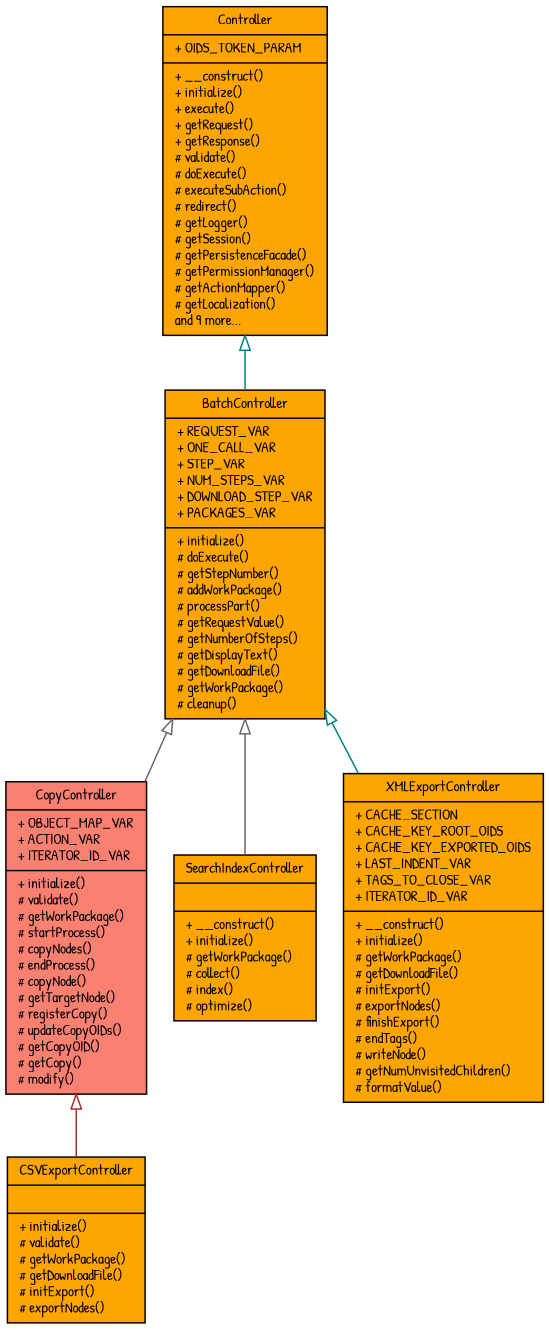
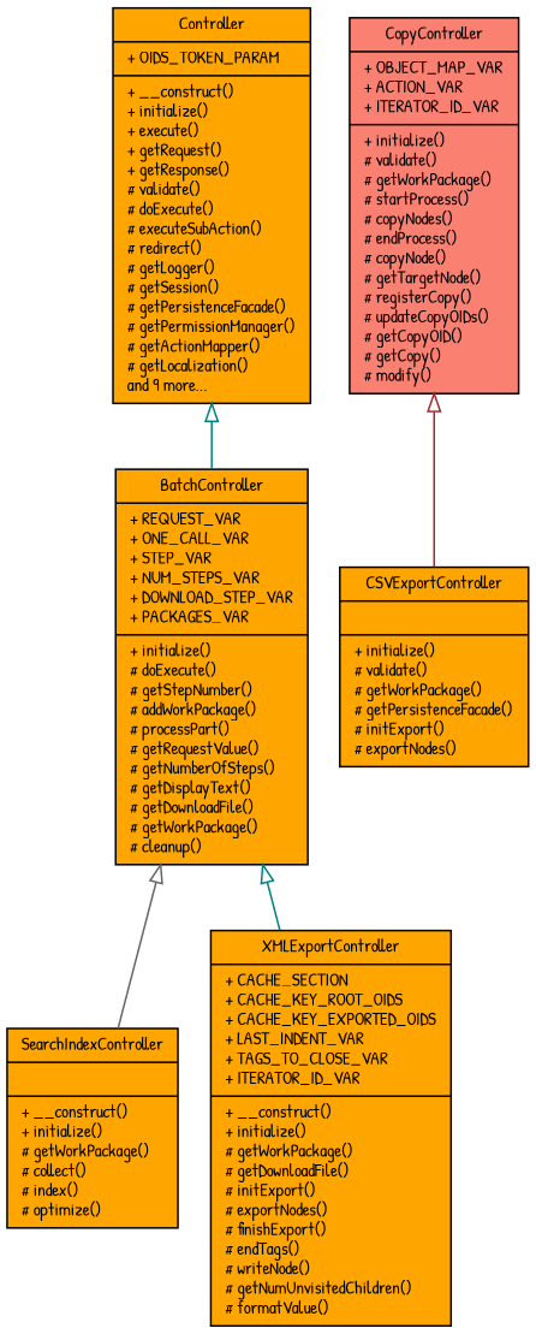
  digraph {
    fontname="Patrick Hand"
    node [color=black fillcolor=orange fontname="Patrick Hand" fontsize=10 shape=record style=filled]
    edge [arrowtail=onormal color=gray40 dir=back fontname="Patrick Hand" fontsize=10 labelfontname=Helvetica labelfontsize=10 style=solid]
    n1 [fontcolor=black height=0.2 label="{BatchController\n|+ REQUEST_VAR\l+ ONE_CALL_VAR\l+ STEP_VAR\l+ NUM_STEPS_VAR\l+ DOWNLOAD_STEP_VAR\l+ PACKAGES_VAR\l|+ initialize()\l# doExecute()\l# getStepNumber()\l# addWorkPackage()\l# processPart()\l# getRequestValue()\l# getNumberOfSteps()\l# getDisplayText()\l# getDownloadFile()\l# getWorkPackage()\l# cleanup()\l}" width=0.4]
    n2 [fillcolor=salmon height=0.2 label="{CopyController\n|+ OBJECT_MAP_VAR\l+ ACTION_VAR\l+ ITERATOR_ID_VAR\l|+ initialize()\l# validate()\l# getWorkPackage()\l# startProcess()\l# copyNodes()\l# endProcess()\l# copyNode()\l# getTargetNode()\l# registerCopy()\l# updateCopyOIDs()\l# getCopyOID()\l# getCopy()\l# modify()\l}" width=0.4]
    n3 [height=0.2 label="{SearchIndexController\n||+ __construct()\l+ initialize()\l# getWorkPackage()\l# collect()\l# index()\l# optimize()\l}" width=0.4]
    n4 [height=0.2 label="{XMLExportController\n|+ CACHE_SECTION\l+ CACHE_KEY_ROOT_OIDS\l+ CACHE_KEY_EXPORTED_OIDS\l+ LAST_INDENT_VAR\l+ TAGS_TO_CLOSE_VAR\l+ ITERATOR_ID_VAR\l|+ __construct()\l+ initialize()\l# getWorkPackage()\l# getDownloadFile()\l# initExport()\l# exportNodes()\l# finishExport()\l# endTags()\l# writeNode()\l# getNumUnvisitedChildren()\l# formatValue()\l}" width=0.4]
-   n5 [height=0.2 label="{CSVExportController\n||+ initialize()\l# validate()\l# getWorkPackage()\l# getDownloadFile()\l# initExport()\l# exportNodes()\l}" width=0.4]
+   n5 [height=0.2 label="{CSVExportController\n||+ initialize()\l# validate()\l# getWorkPackage()\l# getPersistenceFacade()\l# initExport()\l# exportNodes()\l}" width=0.4]
    n6 [height=0.2 label="{Controller\n|+ OIDS_TOKEN_PARAM\l|+ __construct()\l+ initialize()\l+ execute()\l+ getRequest()\l+ getResponse()\l# validate()\l# doExecute()\l# executeSubAction()\l# redirect()\l# getLogger()\l# getSession()\l# getPersistenceFacade()\l# getPermissionManager()\l# getActionMapper()\l# getLocalization()\land 9 more...\l}" width=0.4]
-   n1 -> n2
    n1 -> n3
    n1 -> n4 [color=teal]
    n2 -> n5 [color=brown]
    n6 -> n1 [color=teal]
  }
